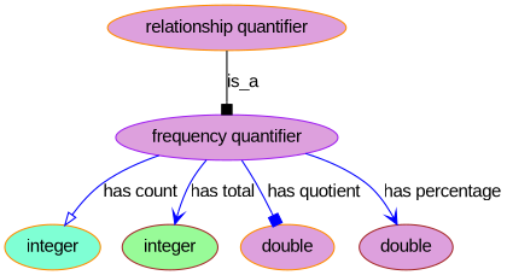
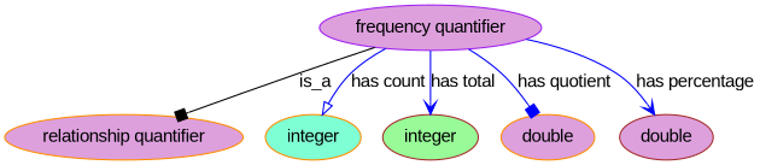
  digraph {
    fontname="Liberation Sans"
    node [style=filled fillcolor=plum color=darkorange fontname="Liberation Sans"]
    edge [arrowhead=box fontname="Liberation Sans" color=blue style=solid]
    n1 [height=0.5 label="frequency quantifier" width=2.2656 color=purple]
    "relationship quantifier" [height=0.5 width=2.4434]
    n3 [height=0.5 label=integer width=0.96276 fillcolor=aquamarine]
    n4 [color=brown height=0.5 label=integer width=0.96276 fillcolor=palegreen]
    n5 [height=0.5 label=double width=0.94933]
    n6 [color=brown height=0.5 label=double width=0.94933]
-   "relationship quantifier" -> n1 [label=is_a color="" style=""]
+   n1 -> "relationship quantifier" [label=is_a color="" style=""]
    n1 -> n3 [label="has count" arrowhead=onormal]
    n1 -> n4 [label="has total" arrowhead=vee]
    n1 -> n5 [label="has quotient"]
    n1 -> n6 [label="has percentage" arrowhead=vee]
  }
